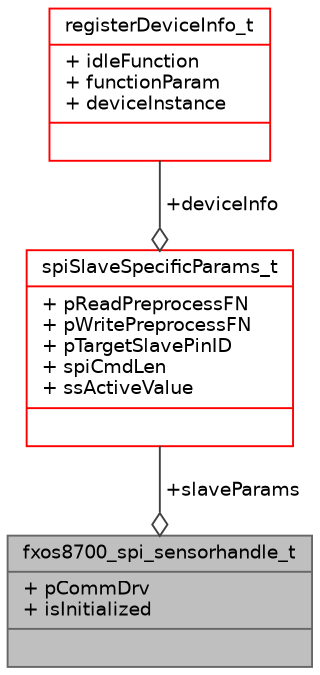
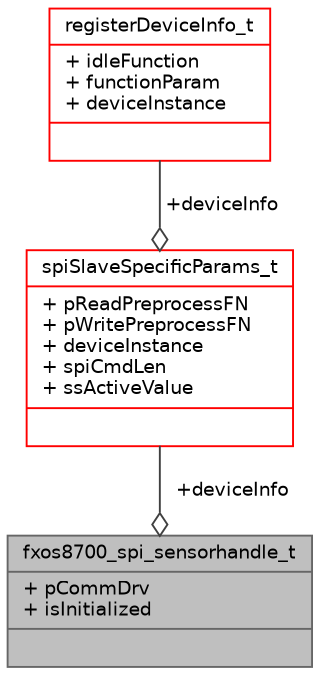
  digraph {
    node [color=red fillcolor=white fontname=Helvetica fontsize=10 shape=record style=filled]
    edge [arrowhead=odiamond color=grey25 fontname=Helvetica fontsize=10 labelfontname=Helvetica labelfontsize=10 style=solid]
    n1 [color=gray40 fillcolor=grey75 fontcolor=black height=0.2 label="{fxos8700_spi_sensorhandle_t\n|+ pCommDrv\l+ isInitialized\l|}" width=0.4]
    n2 [height=0.2 label="{registerDeviceInfo_t\n|+ idleFunction\l+ functionParam\l+ deviceInstance\l|}" width=0.4]
-   n3 [height=0.2 label="{spiSlaveSpecificParams_t\n|+ pReadPreprocessFN\l+ pWritePreprocessFN\l+ pTargetSlavePinID\l+ spiCmdLen\l+ ssActiveValue\l|}" width=0.4]
+   n3 [height=0.2 label="{spiSlaveSpecificParams_t\n|+ pReadPreprocessFN\l+ pWritePreprocessFN\l+ deviceInstance\l+ spiCmdLen\l+ ssActiveValue\l|}" width=0.4]
    n2 -> n3 [label=" +deviceInfo"]
-   n3 -> n1 [label=" +slaveParams"]
+   n3 -> n1 [label=" +deviceInfo"]
  }
